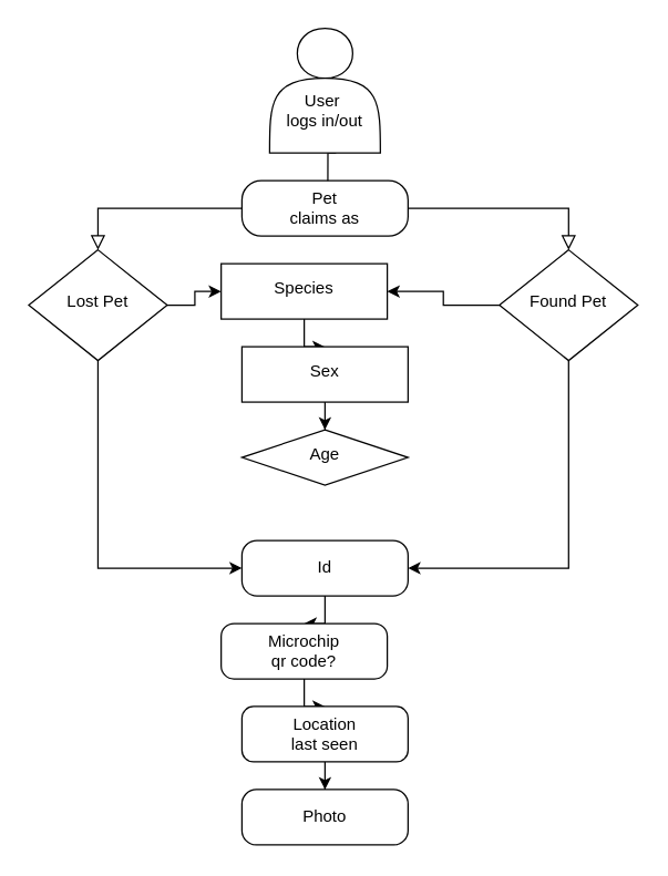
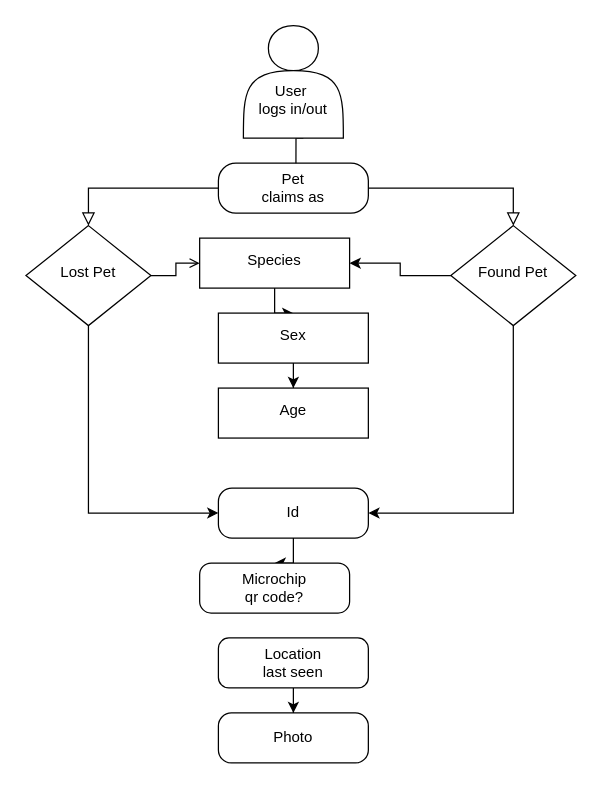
  <mxCell id="0" />
  <mxCell id="1" parent="0" />
  <mxCell id="2" value="" style="rounded=0;html=1;jettySize=auto;orthogonalLoop=1;fontSize=11;endArrow=block;endFill=0;endSize=8;strokeWidth=1;shadow=0;labelBackgroundColor=none;edgeStyle=orthogonalEdgeStyle;" parent="1" source="15" target="5" edge="1"><mxGeometry relative="1" as="geometry" /></mxCell>
  <mxCell id="3" value="" style="edgeStyle=orthogonalEdgeStyle;rounded=0;orthogonalLoop=1;jettySize=auto;html=1;entryX=0;entryY=0.5;entryDx=0;entryDy=0;exitX=0.5;exitY=1;exitDx=0;exitDy=0;" edge="1" parent="1" source="5" target="12"><mxGeometry relative="1" as="geometry" /></mxCell>
- <mxCell id="4" value="" style="edgeStyle=orthogonalEdgeStyle;rounded=0;orthogonalLoop=1;jettySize=auto;html=1;" edge="1" parent="1" source="5" target="20"><mxGeometry relative="1" as="geometry" /></mxCell>
+ <mxCell id="4" value="" style="edgeStyle=orthogonalEdgeStyle;rounded=0;orthogonalLoop=1;jettySize=auto;html=1;endArrow=open;" edge="1" parent="1" source="5" target="20"><mxGeometry relative="1" as="geometry" /></mxCell>
  <mxCell id="5" value="Lost Pet" style="rhombus;whiteSpace=wrap;html=1;shadow=0;fontFamily=Helvetica;fontSize=12;align=center;strokeWidth=1;spacing=6;spacingTop=-4;" parent="1" vertex="1"><mxGeometry x="20" y="180.06" width="100" height="80" as="geometry" /></mxCell>
  <mxCell id="6" style="edgeStyle=orthogonalEdgeStyle;rounded=0;orthogonalLoop=1;jettySize=auto;html=1;exitX=0.5;exitY=1;exitDx=0;exitDy=0;" edge="1" parent="1"><mxGeometry relative="1" as="geometry"><mxPoint x="380" y="170.06" as="sourcePoint" /><mxPoint x="380" y="170.06" as="targetPoint" /></mxGeometry></mxCell>
  <mxCell id="7" value="" style="rounded=0;html=1;jettySize=auto;orthogonalLoop=1;fontSize=11;endArrow=block;endFill=0;endSize=8;strokeWidth=1;shadow=0;labelBackgroundColor=none;edgeStyle=orthogonalEdgeStyle;" edge="1" parent="1" target="10" source="15"><mxGeometry relative="1" as="geometry"><mxPoint x="310" y="60.06" as="sourcePoint" /></mxGeometry></mxCell>
  <mxCell id="8" value="" style="edgeStyle=orthogonalEdgeStyle;rounded=0;orthogonalLoop=1;jettySize=auto;html=1;entryX=1;entryY=0.5;entryDx=0;entryDy=0;exitX=0.5;exitY=1;exitDx=0;exitDy=0;" edge="1" parent="1" source="10" target="12"><mxGeometry relative="1" as="geometry" /></mxCell>
  <mxCell id="9" value="" style="edgeStyle=orthogonalEdgeStyle;rounded=0;orthogonalLoop=1;jettySize=auto;html=1;" edge="1" parent="1" source="10" target="20"><mxGeometry relative="1" as="geometry" /></mxCell>
  <mxCell id="10" value="Found Pet" style="rhombus;whiteSpace=wrap;html=1;shadow=0;fontFamily=Helvetica;fontSize=12;align=center;strokeWidth=1;spacing=6;spacingTop=-4;" vertex="1" parent="1"><mxGeometry x="360" y="180.06" width="100" height="80" as="geometry" /></mxCell>
  <mxCell id="11" value="" style="edgeStyle=orthogonalEdgeStyle;rounded=0;orthogonalLoop=1;jettySize=auto;html=1;" edge="1" parent="1" source="12" target="14"><mxGeometry relative="1" as="geometry" /></mxCell>
  <mxCell id="12" value="Id" style="rounded=1;whiteSpace=wrap;html=1;fontSize=12;glass=0;strokeWidth=1;shadow=0;arcSize=27;" parent="1" vertex="1"><mxGeometry x="174" y="390.06" width="120" height="40" as="geometry" /></mxCell>
- <mxCell id="13" value="" style="edgeStyle=orthogonalEdgeStyle;rounded=0;orthogonalLoop=1;jettySize=auto;html=1;" edge="1" parent="1" source="14" target="18"><mxGeometry relative="1" as="geometry" /></mxCell>
  <mxCell id="14" value="Microchip&lt;br&gt;qr code?" style="rounded=1;whiteSpace=wrap;html=1;fontSize=12;glass=0;strokeWidth=1;shadow=0;arcSize=23;" vertex="1" parent="1"><mxGeometry x="159" y="450.06" width="120" height="40" as="geometry" /></mxCell>
  <mxCell id="15" value="Pet&lt;br&gt;claims as" style="rounded=1;whiteSpace=wrap;html=1;fontSize=12;glass=0;strokeWidth=1;shadow=0;arcSize=35;" parent="1" vertex="1"><mxGeometry x="174" y="130.06" width="120" height="40" as="geometry" /></mxCell>
  <mxCell id="16" value="" style="edgeStyle=orthogonalEdgeStyle;rounded=0;orthogonalLoop=1;jettySize=auto;html=1;endArrow=none;" edge="1" parent="1"><mxGeometry relative="1" as="geometry"><mxPoint x="242" y="110.06" as="sourcePoint" /><mxPoint x="236.059" y="130.06" as="targetPoint" /></mxGeometry></mxCell>
  <mxCell id="17" value="" style="edgeStyle=orthogonalEdgeStyle;rounded=0;orthogonalLoop=1;jettySize=auto;html=1;" edge="1" parent="1" source="18" target="24"><mxGeometry relative="1" as="geometry" /></mxCell>
  <mxCell id="18" value="Location&lt;br&gt;last seen" style="rounded=1;whiteSpace=wrap;html=1;fontSize=12;glass=0;strokeWidth=1;shadow=0;arcSize=21;" vertex="1" parent="1"><mxGeometry x="174" y="510.06" width="120" height="40" as="geometry" /></mxCell>
  <mxCell id="19" value="" style="edgeStyle=orthogonalEdgeStyle;rounded=0;orthogonalLoop=1;jettySize=auto;html=1;" edge="1" parent="1" source="20" target="22"><mxGeometry relative="1" as="geometry" /></mxCell>
  <mxCell id="20" value="Species" style="whiteSpace=wrap;html=1;shadow=0;strokeWidth=1;spacing=6;spacingTop=-4;" vertex="1" parent="1"><mxGeometry x="159" y="190.06" width="120" height="40" as="geometry" /></mxCell>
  <mxCell id="21" value="" style="edgeStyle=orthogonalEdgeStyle;rounded=0;orthogonalLoop=1;jettySize=auto;html=1;" edge="1" parent="1" source="22" target="23"><mxGeometry relative="1" as="geometry" /></mxCell>
  <mxCell id="22" value="Sex" style="whiteSpace=wrap;html=1;shadow=0;strokeWidth=1;spacing=6;spacingTop=-4;" vertex="1" parent="1"><mxGeometry x="174" y="250.06" width="120" height="40" as="geometry" /></mxCell>
- <mxCell id="23" value="Age" style="rhombus;whiteSpace=wrap;html=1;shadow=0;strokeWidth=1;spacing=6;spacingTop=-4;" vertex="1" parent="1"><mxGeometry x="174" y="310.06" width="120" height="40" as="geometry" /></mxCell>
+ <mxCell id="23" value="Age" style="whiteSpace=wrap;html=1;shadow=0;strokeWidth=1;spacing=6;spacingTop=-4;" vertex="1" parent="1"><mxGeometry x="174" y="310.06" width="120" height="40" as="geometry" /></mxCell>
  <mxCell id="24" value="Photo" style="rounded=1;whiteSpace=wrap;html=1;fontSize=12;glass=0;strokeWidth=1;shadow=0;arcSize=26;" vertex="1" parent="1"><mxGeometry x="174" y="570.06" width="120" height="40" as="geometry" /></mxCell>
  <mxCell id="25" value="&lt;span style=&quot;&quot;&gt;&lt;br&gt;&lt;br&gt;User&amp;nbsp;&lt;/span&gt;&lt;br style=&quot;&quot;&gt;&lt;span style=&quot;&quot;&gt;logs in/out&lt;/span&gt;" style="shape=actor;whiteSpace=wrap;html=1;" vertex="1" parent="1"><mxGeometry x="194" y="20.06" width="80" height="90" as="geometry" /></mxCell>
